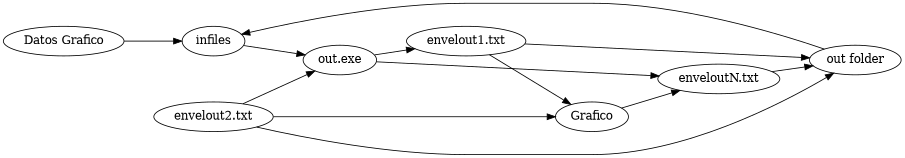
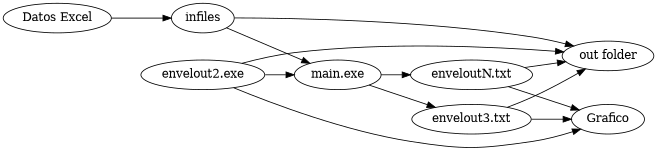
  digraph {
    rankdir=LR
-   "Datos Excel" [label="Datos Grafico"]
+   "Datos Excel"
    infiles
-   "main.exe" [label="out.exe"]
-   "envelout1.txt"
+   "main.exe"
+   "envelout1.txt" [label="envelout3.txt"]
    "enveloutN.txt"
    Grafico
    "out folder"
-   "envelout2.txt"
+   "envelout2.txt" [label="envelout2.exe"]
    "Datos Excel" -> infiles
    infiles -> "main.exe"
    "main.exe" -> "envelout1.txt"
    "main.exe" -> "enveloutN.txt"
    "envelout1.txt" -> Grafico
    "envelout1.txt" -> "out folder"
-   Grafico -> "enveloutN.txt"
+   "enveloutN.txt" -> Grafico
    "enveloutN.txt" -> "out folder"
-   "out folder" -> infiles
+   infiles -> "out folder"
    "envelout2.txt" -> "main.exe"
    "envelout2.txt" -> Grafico
    "envelout2.txt" -> "out folder"
  }
